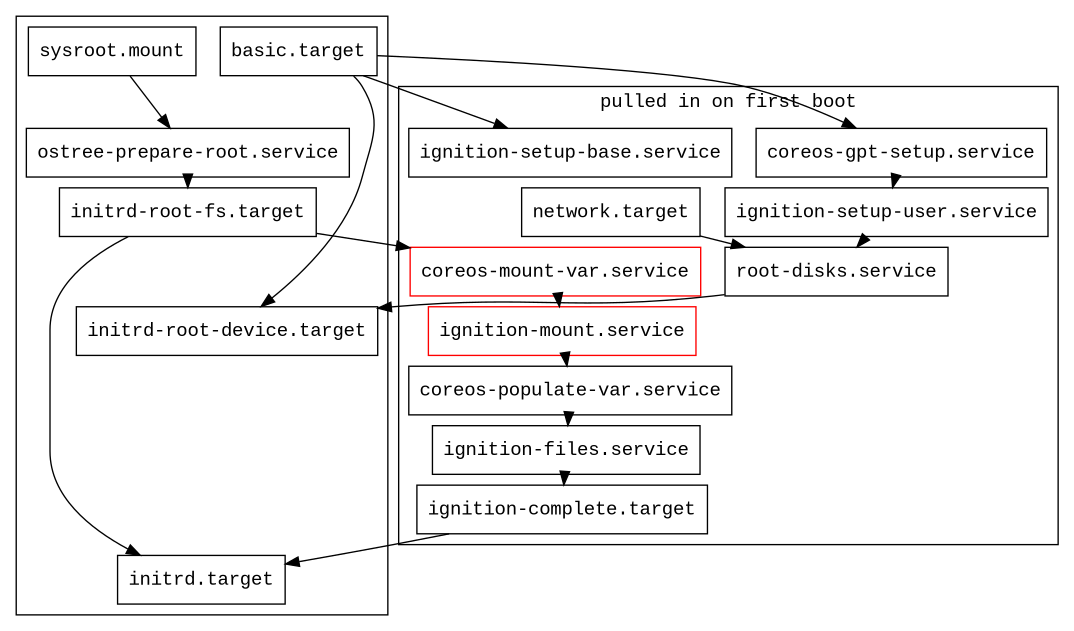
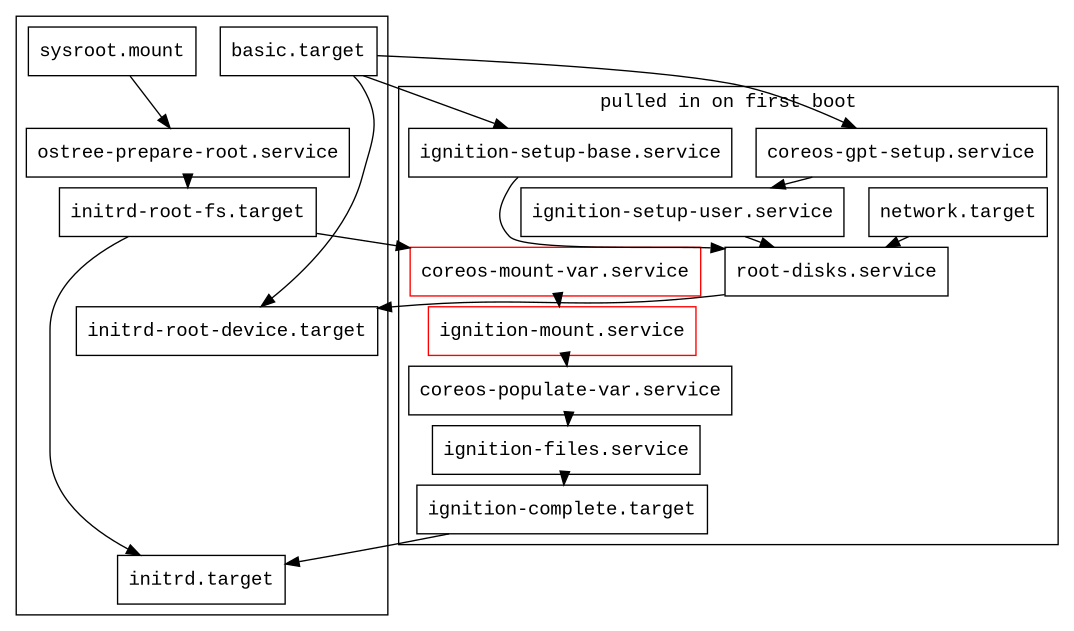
  digraph {
    compound=true
    fontname="Liberation Mono"
    newrank=true
    ranksep=0.1
    node [fontname="Liberation Mono" shape=box]
    edge [fontname="Liberation Mono"]
    n1 [label="basic.target"]
    n2 [label="initrd-root-device.target"]
    n3 [label="sysroot.mount"]
    n4 [label="ostree-prepare-root.service"]
    n5 [label="initrd-root-fs.target"]
    n6 [label="initrd.target"]
    n7 [label="coreos-gpt-setup.service"]
    n8 [label="ignition-setup-user.service"]
    n9 [label="root-disks.service"]
    n10 [label="ignition-setup-base.service"]
    n11 [label="network.target"]
    n12 [color=red label="coreos-mount-var.service"]
    n13 [color=red label="ignition-mount.service"]
    n14 [label="coreos-populate-var.service"]
    n15 [label="ignition-files.service"]
    n16 [label="ignition-complete.target"]
    subgraph cluster_1 {
      n1
      n2
      n3
      n4
      n5
      n6
    }
    subgraph cluster_2 {
      label="pulled in on first boot"
      n7
      n8
      n9
      n10
      n11
      n12
      n13
      n14
      n15
      n16
    }
    n1 -> n2
    n1 -> n7
    n1 -> n10
    n3 -> n4
    n4 -> n5
    n5 -> n6
    n5 -> n12
    n7 -> n8
    n8 -> n9
    n9 -> n2
+   n10 -> n9
    n11 -> n9
    n12 -> n13
    n13 -> n14
    n14 -> n15
    n15 -> n16
    n16 -> n6
  }
